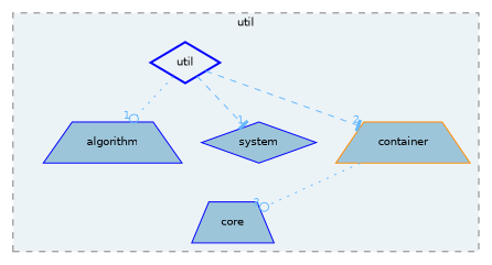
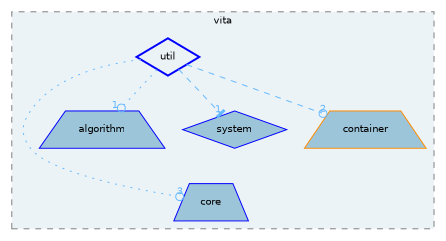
  digraph {
    compound=true
    fontname="DejaVu Sans"
    node [color=blue fillcolor="#9dc5da" fontname="DejaVu Sans" fontsize=10 shape=trapezium style=filled]
    edge [arrowhead=odot color=steelblue1 fontcolor=steelblue1 fontname="DejaVu Sans" fontsize=10 headlabel=1 labeldistance=1.5 labelfontname=Helvetica labelfontsize=10 style=dotted]
    n1 [height=0.2 label=core width=0.4]
    n2 [height=0.2 label=algorithm width=0.4]
    n3 [height=0.2 label=system shape=diamond width=0.4]
    n4 [color=darkorange height=0.2 label=container width=0.4]
    n5 [fillcolor="#ecf3f7" height=0.2 label=util shape=diamond style="filled,bold" width=0.4]
    subgraph cluster_1 {
      bgcolor="#ecf3f7"
      fontsize=10
-     label=util
+     label=vita
      pencolor=grey50
      style="filled,dashed"
      n1
      n2
      n3
      n4
      n5
    }
-   n4 -> n1 [headlabel=3]
+   n5 -> n1 [headlabel=3]
    n5 -> n2
    n5 -> n3 [arrowhead=tee style=dashed]
-   n5 -> n4 [arrowhead=tee headlabel=2 style=dashed]
+   n5 -> n4 [headlabel=2 style=dashed]
  }
